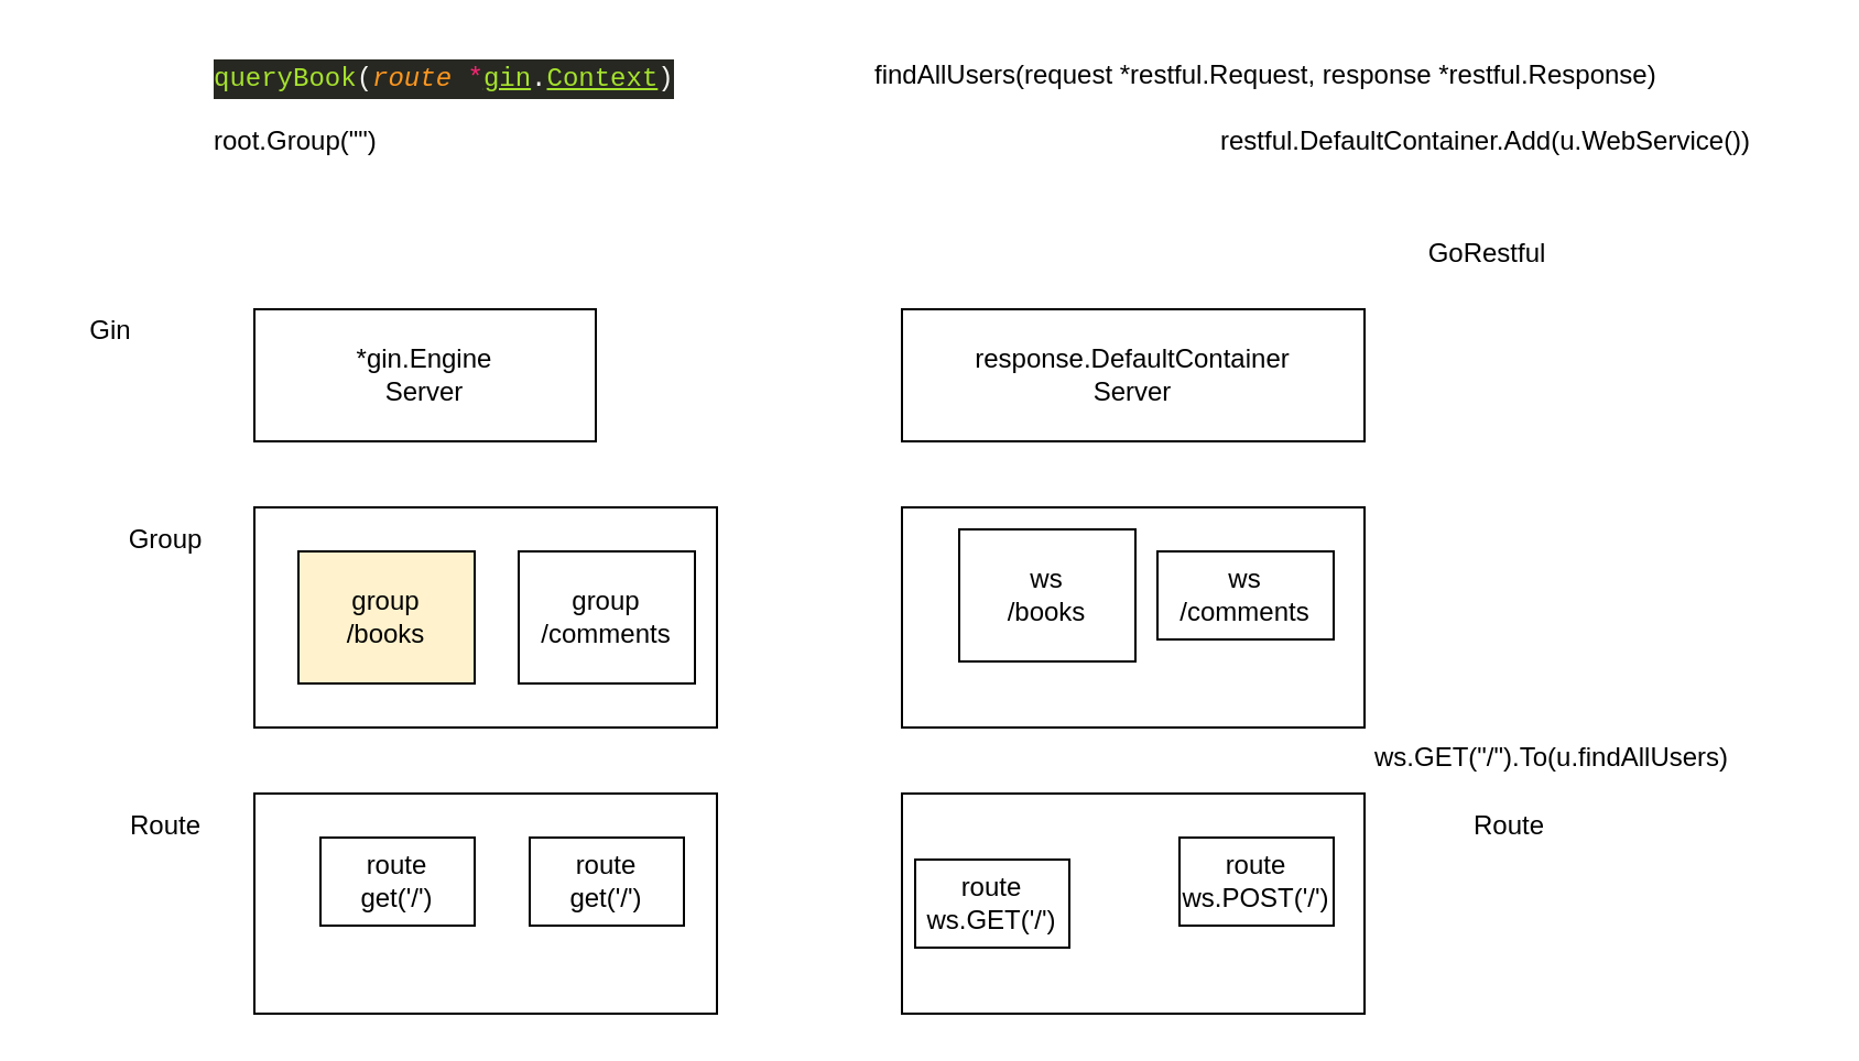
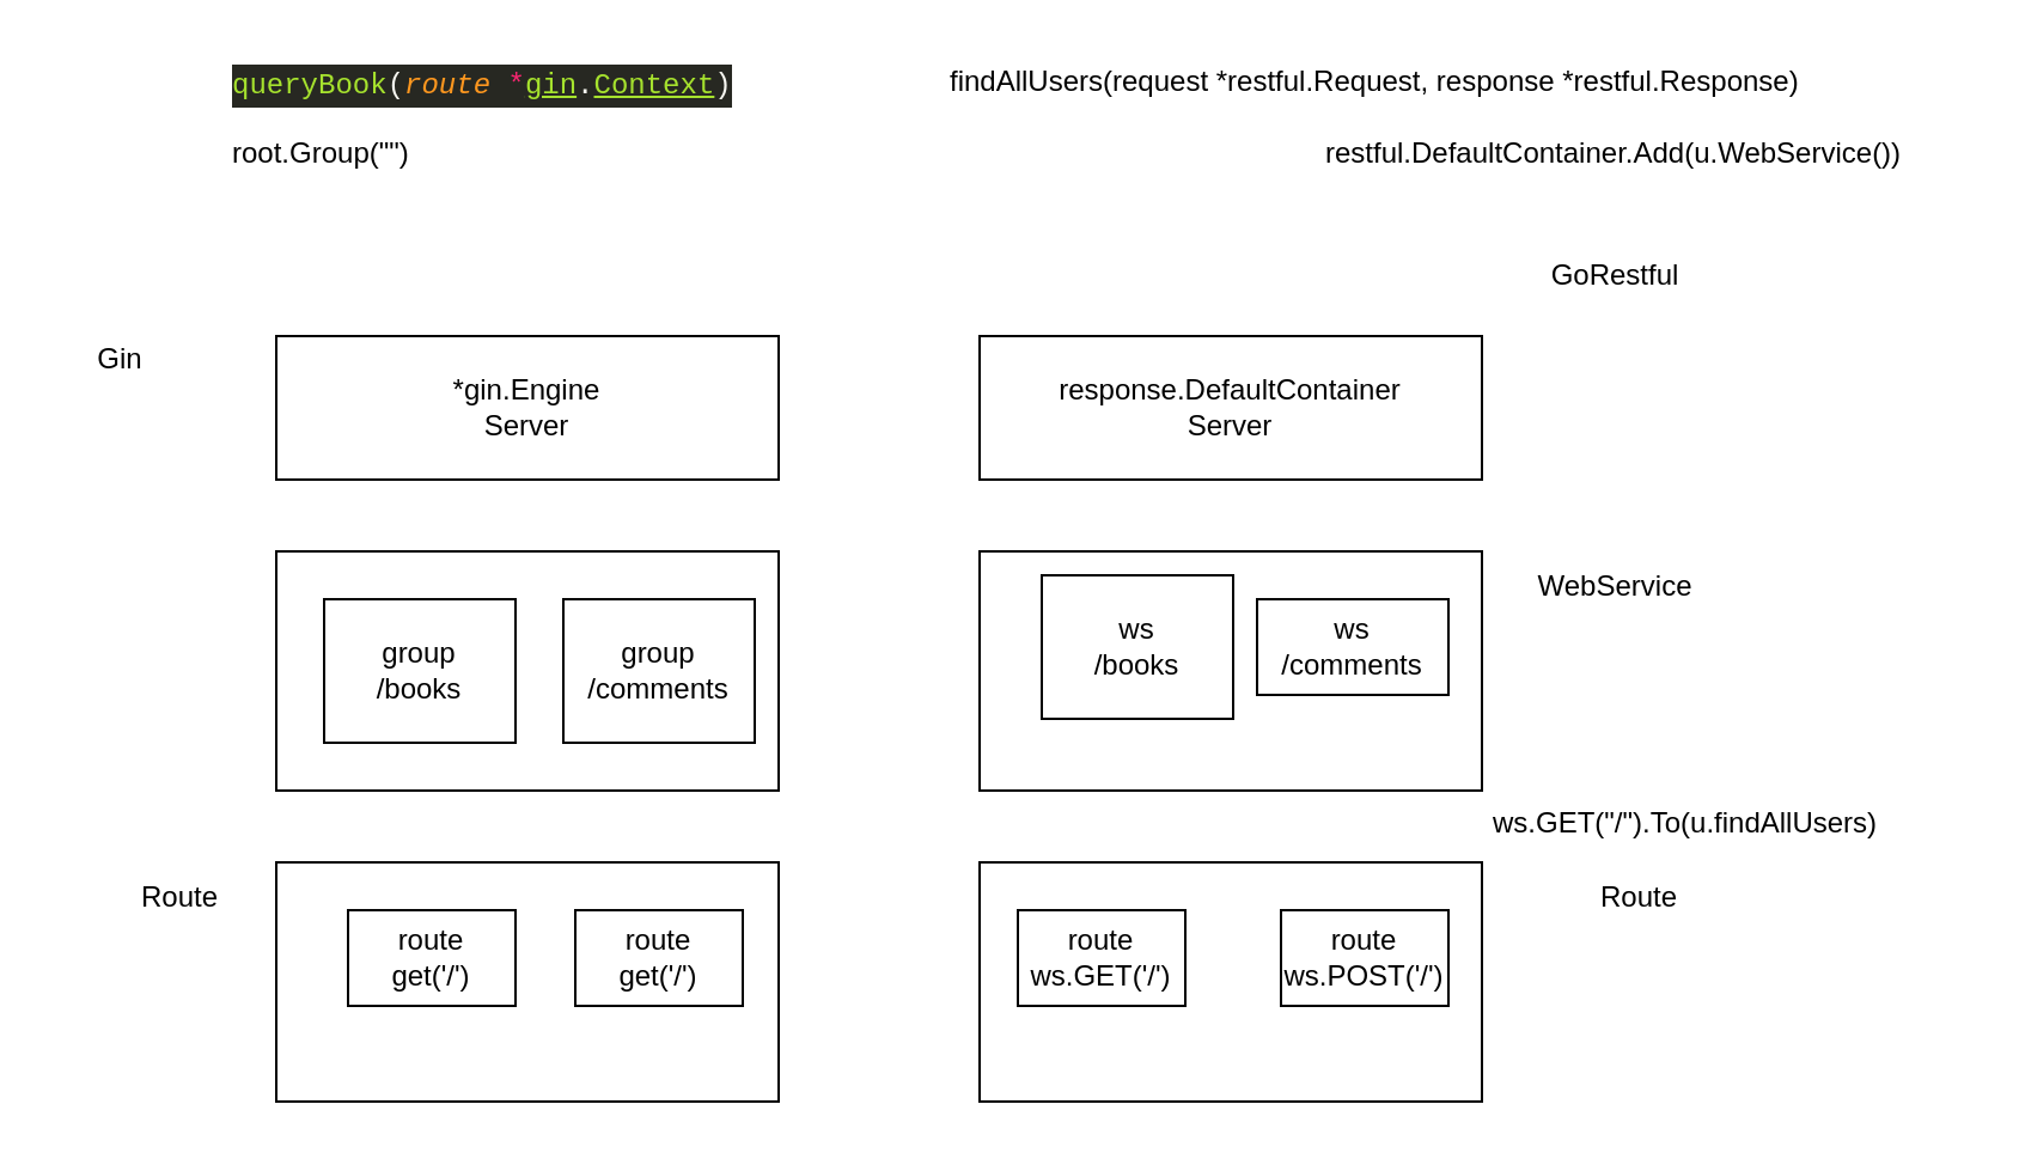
  <mxCell id="0" />
  <mxCell id="1" parent="0" />
- <mxCell id="2" value="*gin.Engine&lt;div&gt;Server&lt;/div&gt;" style="rounded=0;whiteSpace=wrap;html=1;" vertex="1" parent="1"><mxGeometry x="115" y="140" width="155" height="60" as="geometry" /></mxCell>
+ <mxCell id="2" value="*gin.Engine&lt;div&gt;Server&lt;/div&gt;" style="rounded=0;whiteSpace=wrap;html=1;" vertex="1" parent="1"><mxGeometry x="115" y="140" width="210" height="60" as="geometry" /></mxCell>
  <mxCell id="3" value="Gin" style="text;html=1;align=center;verticalAlign=middle;whiteSpace=wrap;rounded=0;" vertex="1" parent="1"><mxGeometry x="20" y="135" width="60" height="30" as="geometry" /></mxCell>
  <mxCell id="4" value="GoRestful" style="text;html=1;align=center;verticalAlign=middle;whiteSpace=wrap;rounded=0;" vertex="1" parent="1"><mxGeometry x="645" y="100" width="60" height="30" as="geometry" /></mxCell>
  <mxCell id="5" value="&lt;div&gt;&lt;font color=&quot;#000000&quot;&gt;response.DefaultContainer&lt;/font&gt;&lt;/div&gt;&lt;div&gt;Server&lt;/div&gt;" style="rounded=0;whiteSpace=wrap;html=1;" vertex="1" parent="1"><mxGeometry x="409" y="140" width="210" height="60" as="geometry" /></mxCell>
  <mxCell id="6" value="" style="rounded=0;whiteSpace=wrap;html=1;" vertex="1" parent="1"><mxGeometry x="115" y="230" width="210" height="100" as="geometry" /></mxCell>
- <mxCell id="7" value="Group" style="text;html=1;align=center;verticalAlign=middle;whiteSpace=wrap;rounded=0;" vertex="1" parent="1"><mxGeometry x="45" y="230" width="60" height="30" as="geometry" /></mxCell>
- <mxCell id="8" value="group&lt;div&gt;/books&lt;/div&gt;" style="rounded=0;whiteSpace=wrap;html=1;fillColor=#fff2cc;" vertex="1" parent="1"><mxGeometry x="135" y="250" width="80" height="60" as="geometry" /></mxCell>
+ <mxCell id="8" value="group&lt;div&gt;/books&lt;/div&gt;" style="rounded=0;whiteSpace=wrap;html=1;" vertex="1" parent="1"><mxGeometry x="135" y="250" width="80" height="60" as="geometry" /></mxCell>
  <mxCell id="9" value="group&lt;div&gt;/comments&lt;/div&gt;" style="rounded=0;whiteSpace=wrap;html=1;" vertex="1" parent="1"><mxGeometry x="235" y="250" width="80" height="60" as="geometry" /></mxCell>
  <mxCell id="10" value="" style="rounded=0;whiteSpace=wrap;html=1;" vertex="1" parent="1"><mxGeometry x="409" y="230" width="210" height="100" as="geometry" /></mxCell>
+ <mxCell id="11" value="WebService" style="text;html=1;align=center;verticalAlign=middle;whiteSpace=wrap;rounded=0;" vertex="1" parent="1"><mxGeometry x="645" y="230" width="60" height="30" as="geometry" /></mxCell>
  <mxCell id="12" value="ws&lt;div&gt;/books&lt;/div&gt;" style="rounded=0;whiteSpace=wrap;html=1;" vertex="1" parent="1"><mxGeometry x="435" y="240" width="80" height="60" as="geometry" /></mxCell>
  <mxCell id="13" value="ws&lt;div&gt;/comments&lt;/div&gt;" style="rounded=0;whiteSpace=wrap;html=1;" vertex="1" parent="1"><mxGeometry x="525" y="250" width="80" height="40" as="geometry" /></mxCell>
  <mxCell id="14" value="restful.DefaultContainer.Add(u.WebService())" style="text;whiteSpace=wrap;" vertex="1" parent="1"><mxGeometry x="552" y="50" width="270" height="40" as="geometry" /></mxCell>
  <mxCell id="15" value="root.Group(&quot;&quot;)" style="text;whiteSpace=wrap;" vertex="1" parent="1"><mxGeometry x="95" y="50" width="270" height="40" as="geometry" /></mxCell>
  <mxCell id="16" value="" style="rounded=0;whiteSpace=wrap;html=1;" vertex="1" parent="1"><mxGeometry x="115" y="360" width="210" height="100" as="geometry" /></mxCell>
  <mxCell id="17" value="Route" style="text;html=1;align=center;verticalAlign=middle;whiteSpace=wrap;rounded=0;" vertex="1" parent="1"><mxGeometry x="45" y="360" width="60" height="30" as="geometry" /></mxCell>
  <mxCell id="18" value="route&lt;div&gt;get('/')&lt;/div&gt;" style="rounded=0;whiteSpace=wrap;html=1;" vertex="1" parent="1"><mxGeometry x="145" y="380" width="70" height="40" as="geometry" /></mxCell>
  <mxCell id="19" value="route&lt;div&gt;get('/')&lt;/div&gt;" style="rounded=0;whiteSpace=wrap;html=1;" vertex="1" parent="1"><mxGeometry x="240" y="380" width="70" height="40" as="geometry" /></mxCell>
  <mxCell id="20" value="" style="rounded=0;whiteSpace=wrap;html=1;" vertex="1" parent="1"><mxGeometry x="409" y="360" width="210" height="100" as="geometry" /></mxCell>
  <mxCell id="21" value="Route" style="text;html=1;align=center;verticalAlign=middle;whiteSpace=wrap;rounded=0;" vertex="1" parent="1"><mxGeometry x="655" y="360" width="60" height="30" as="geometry" /></mxCell>
  <mxCell id="22" value="ws.GET(&quot;/&quot;).To(u.findAllUsers)" style="text;whiteSpace=wrap;" vertex="1" parent="1"><mxGeometry x="622" y="330" width="200" height="40" as="geometry" /></mxCell>
- <mxCell id="23" value="route&lt;div&gt;ws.GET('/')&lt;/div&gt;" style="rounded=0;whiteSpace=wrap;html=1;" vertex="1" parent="1"><mxGeometry x="415" y="390" width="70" height="40" as="geometry" /></mxCell>
+ <mxCell id="23" value="route&lt;div&gt;ws.GET('/')&lt;/div&gt;" style="rounded=0;whiteSpace=wrap;html=1;" vertex="1" parent="1"><mxGeometry x="425" y="380" width="70" height="40" as="geometry" /></mxCell>
  <mxCell id="24" value="route&lt;div&gt;ws.POST('/')&lt;/div&gt;" style="rounded=0;whiteSpace=wrap;html=1;" vertex="1" parent="1"><mxGeometry x="535" y="380" width="70" height="40" as="geometry" /></mxCell>
  <mxCell id="25" value="findAllUsers(request *restful.Request, response *restful.Response)" style="text;whiteSpace=wrap;" vertex="1" parent="1"><mxGeometry x="395" y="20" width="390" height="40" as="geometry" /></mxCell>
  <mxCell id="26" value="&lt;div style=&quot;color: #f8f8f2;background-color: #272822;font-family: 'Cascadia Code NF', Menlo, Monaco, 'Courier New', monospace, Menlo, Monaco, 'Courier New', monospace;font-weight: normal;font-size: 12px;line-height: 18px;white-space: pre;&quot;&gt;&lt;div&gt;&lt;span style=&quot;color: #a6e22e;&quot;&gt;queryBook&lt;/span&gt;&lt;span style=&quot;color: #f8f8f2;&quot;&gt;(&lt;/span&gt;&lt;span style=&quot;color: #fd971f;font-style: italic;&quot;&gt;route&lt;/span&gt;&lt;span style=&quot;color: #f8f8f2;&quot;&gt; &lt;/span&gt;&lt;span style=&quot;color: #f92672;&quot;&gt;*&lt;/span&gt;&lt;span style=&quot;color: #a6e22e;text-decoration: underline;&quot;&gt;gin&lt;/span&gt;&lt;span style=&quot;color: #f8f8f2;&quot;&gt;.&lt;/span&gt;&lt;span style=&quot;color: #a6e22e;text-decoration: underline;&quot;&gt;Context&lt;/span&gt;&lt;span style=&quot;color: #f8f8f2;&quot;&gt;)&lt;/span&gt;&lt;/div&gt;&lt;/div&gt;" style="text;whiteSpace=wrap;html=1;" vertex="1" parent="1"><mxGeometry x="95" y="20" width="220" height="40" as="geometry" /></mxCell>
